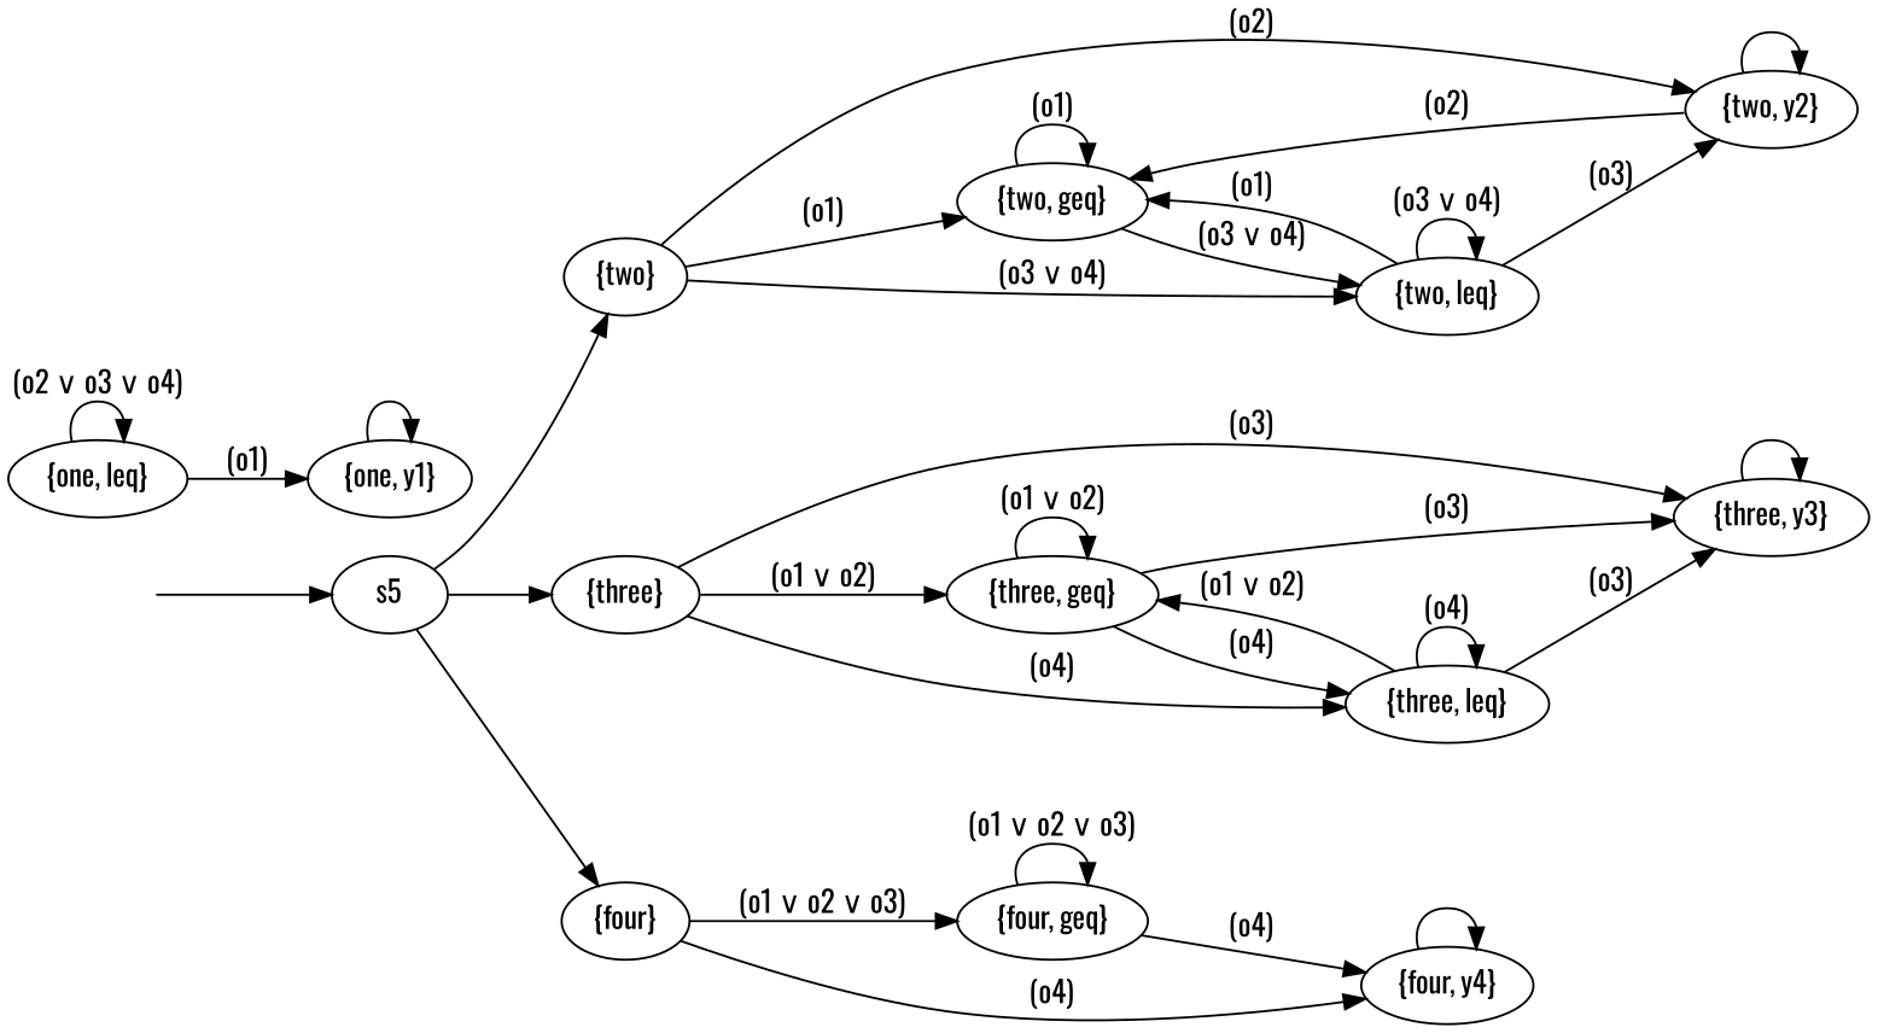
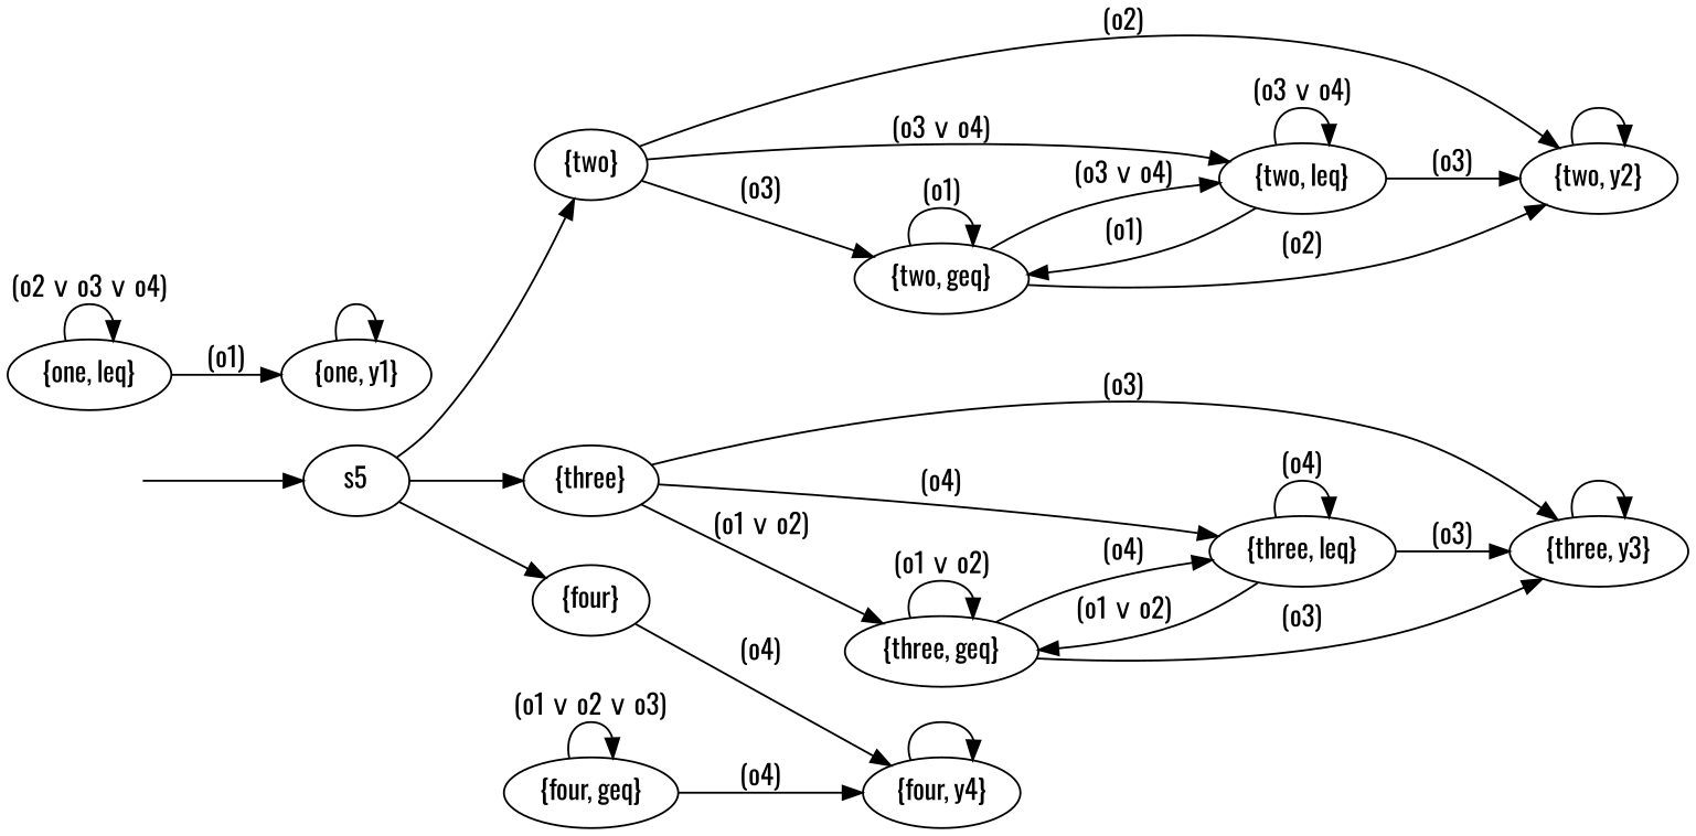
  digraph {
    fontname=Oswald
    rankdir=LR
    node [fontname=Oswald]
    edge [fontname=Oswald]
    _init [style=invis]
    n2 [label=s5]
    n3 [label="{two}"]
    n4 [label="{three}"]
    n5 [label="{four}"]
    n6 [label="{two, geq}"]
    n7 [label="{two, leq}"]
    n8 [label="{two, y2}"]
    n9 [label="{three, geq}"]
    n10 [label="{three, leq}"]
    n11 [label="{three, y3}"]
    n12 [label="{four, geq}"]
    n13 [label="{four, y4}"]
    n14 [label="{one, leq}"]
    n15 [label="{one, y1}"]
    _init -> n2
    n2 -> n3
    n2 -> n4
    n2 -> n5
-   n3 -> n6 [label="(o1)"]
+   n3 -> n6 [label="(o3)"]
    n3 -> n7 [label="(o3 ∨ o4)"]
    n3 -> n8 [label="(o2)"]
    n4 -> n9 [label="(o1 ∨ o2)"]
    n4 -> n10 [label="(o4)"]
    n4 -> n11 [label="(o3)"]
-   n5 -> n12 [label="(o1 ∨ o2 ∨ o3)"]
    n5 -> n13 [label="(o4)"]
    n6 -> n6 [label="(o1)"]
    n6 -> n7 [label="(o3 ∨ o4)"]
-   n8 -> n6 [label="(o2)"]
+   n6 -> n8 [label="(o2)"]
    n7 -> n6 [label="(o1)"]
    n7 -> n7 [label="(o3 ∨ o4)"]
    n7 -> n8 [label="(o3)"]
    n8 -> n8
    n9 -> n9 [label="(o1 ∨ o2)"]
    n9 -> n10 [label="(o4)"]
    n9 -> n11 [label="(o3)"]
    n10 -> n9 [label="(o1 ∨ o2)"]
    n10 -> n10 [label="(o4)"]
    n10 -> n11 [label="(o3)"]
    n11 -> n11
    n12 -> n12 [label="(o1 ∨ o2 ∨ o3)"]
    n12 -> n13 [label="(o4)"]
    n13 -> n13
    n14 -> n14 [label="(o2 ∨ o3 ∨ o4)"]
    n14 -> n15 [label="(o1)"]
    n15 -> n15
  }
